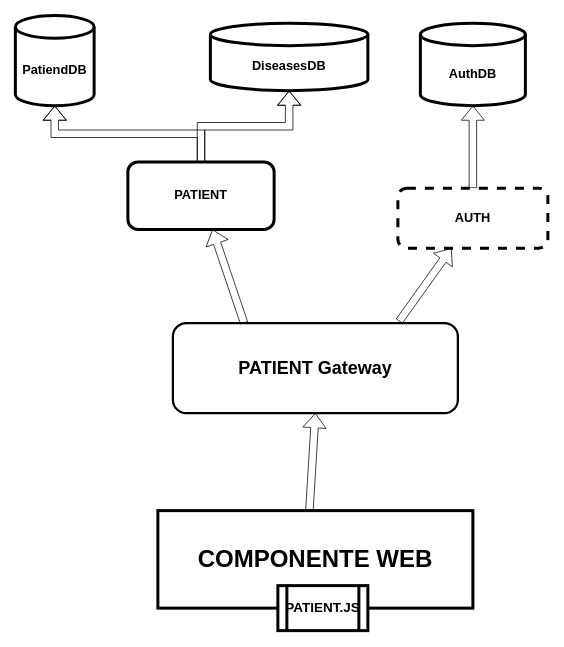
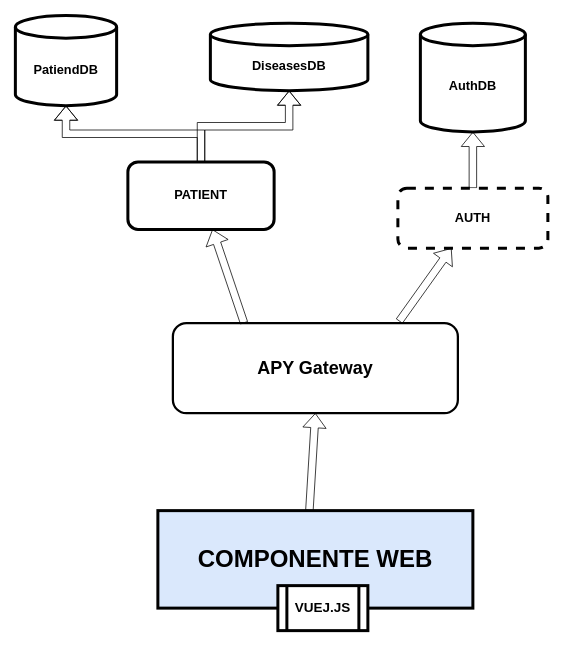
  <mxCell id="0" />
  <mxCell id="1" parent="0" />
- <mxCell id="2" value="PATIENT Gateway" style="rounded=1;whiteSpace=wrap;html=1;fontSize=24;fontStyle=1;strokeWidth=3;" vertex="1" parent="1"><mxGeometry x="230" y="430" width="380" height="120" as="geometry" /></mxCell>
- <mxCell id="3" value="&lt;h1 style=&quot;font-size: 32px&quot;&gt;COMPONENTE WEB&lt;/h1&gt;" style="rounded=0;whiteSpace=wrap;html=1;strokeWidth=4;" vertex="1" parent="1"><mxGeometry x="210" y="680" width="420" height="130" as="geometry" /></mxCell>
- <mxCell id="4" value="&lt;h4 style=&quot;font-size: 18px&quot;&gt;PATIENT.JS&lt;/h4&gt;" style="shape=process;whiteSpace=wrap;html=1;backgroundOutline=1;fontSize=32;strokeWidth=4;" vertex="1" parent="1"><mxGeometry x="370" y="780" width="120" height="60" as="geometry" /></mxCell>
+ <mxCell id="2" value="APY Gateway" style="rounded=1;whiteSpace=wrap;html=1;fontSize=24;fontStyle=1;strokeWidth=3;" vertex="1" parent="1"><mxGeometry x="230" y="430" width="380" height="120" as="geometry" /></mxCell>
+ <mxCell id="3" value="&lt;h1 style=&quot;font-size: 32px&quot;&gt;COMPONENTE WEB&lt;/h1&gt;" style="rounded=0;whiteSpace=wrap;html=1;strokeWidth=4;fillColor=#dae8fc;" vertex="1" parent="1"><mxGeometry x="210" y="680" width="420" height="130" as="geometry" /></mxCell>
+ <mxCell id="4" value="&lt;h4 style=&quot;font-size: 18px&quot;&gt;VUEJ.JS&lt;/h4&gt;" style="shape=process;whiteSpace=wrap;html=1;backgroundOutline=1;fontSize=32;strokeWidth=4;" vertex="1" parent="1"><mxGeometry x="370" y="780" width="120" height="60" as="geometry" /></mxCell>
  <mxCell id="5" value="" style="endArrow=classic;html=1;rounded=0;fontSize=18;shape=flexArrow;exitX=0.481;exitY=0;exitDx=0;exitDy=0;exitPerimeter=0;entryX=0.5;entryY=1;entryDx=0;entryDy=0;" edge="1" parent="1" source="3" target="2"><mxGeometry width="50" height="50" relative="1" as="geometry"><mxPoint x="400" y="670" as="sourcePoint" /><mxPoint x="450" y="620" as="targetPoint" /></mxGeometry></mxCell>
  <mxCell id="6" value="" style="shape=flexArrow;endArrow=classic;html=1;rounded=0;fontSize=17;exitX=0.794;exitY=-0.02;exitDx=0;exitDy=0;exitPerimeter=0;" edge="1" parent="1" source="2" target="9"><mxGeometry width="50" height="50" relative="1" as="geometry"><mxPoint x="430" y="340" as="sourcePoint" /><mxPoint x="537.215" y="310" as="targetPoint" /></mxGeometry></mxCell>
  <mxCell id="7" value="" style="shape=flexArrow;endArrow=classic;html=1;rounded=0;fontSize=17;exitX=0.25;exitY=0;exitDx=0;exitDy=0;" edge="1" parent="1" source="2" target="12"><mxGeometry width="50" height="50" relative="1" as="geometry"><mxPoint x="430" y="340" as="sourcePoint" /><mxPoint x="325" y="310" as="targetPoint" /></mxGeometry></mxCell>
  <mxCell id="8" style="edgeStyle=orthogonalEdgeStyle;shape=flexArrow;rounded=0;orthogonalLoop=1;jettySize=auto;html=1;fontSize=17;" edge="1" parent="1" source="9" target="14"><mxGeometry relative="1" as="geometry"><mxPoint x="529.995" y="210" as="targetPoint" /></mxGeometry></mxCell>
  <mxCell id="9" value="AUTH" style="rounded=1;whiteSpace=wrap;html=1;fontSize=17;strokeWidth=4;fontStyle=1;dashed=1;" vertex="1" parent="1"><mxGeometry x="530" y="250" width="200" height="80" as="geometry" /></mxCell>
  <mxCell id="10" style="edgeStyle=orthogonalEdgeStyle;shape=flexArrow;rounded=0;orthogonalLoop=1;jettySize=auto;html=1;exitX=0.5;exitY=0;exitDx=0;exitDy=0;entryX=0.5;entryY=1;entryDx=0;entryDy=0;entryPerimeter=0;fontSize=17;" edge="1" parent="1" source="12" target="13"><mxGeometry relative="1" as="geometry" /></mxCell>
  <mxCell id="11" style="edgeStyle=orthogonalEdgeStyle;shape=flexArrow;rounded=0;orthogonalLoop=1;jettySize=auto;html=1;exitX=0.5;exitY=0;exitDx=0;exitDy=0;fontSize=17;" edge="1" parent="1" source="12" target="15"><mxGeometry relative="1" as="geometry"><mxPoint x="370" y="140" as="targetPoint" /></mxGeometry></mxCell>
  <mxCell id="12" value="PATIENT" style="rounded=1;whiteSpace=wrap;html=1;fontSize=17;strokeWidth=4;fontStyle=1" vertex="1" parent="1"><mxGeometry x="170" y="215" width="195" height="90" as="geometry" /></mxCell>
- <mxCell id="13" value="PatiendDB" style="shape=cylinder3;whiteSpace=wrap;html=1;boundedLbl=1;backgroundOutline=1;size=15;fontSize=17;strokeWidth=4;fontStyle=1" vertex="1" parent="1"><mxGeometry x="20" y="20" width="105" height="120" as="geometry" /></mxCell>
- <mxCell id="14" value="AuthDB" style="shape=cylinder3;whiteSpace=wrap;html=1;boundedLbl=1;backgroundOutline=1;size=15;fontSize=17;strokeWidth=4;fontStyle=1" vertex="1" parent="1"><mxGeometry x="560" width="140" height="110" as="geometry" y="30" /></mxCell>
+ <mxCell id="13" value="PatiendDB" style="shape=cylinder3;whiteSpace=wrap;html=1;boundedLbl=1;backgroundOutline=1;size=15;fontSize=17;strokeWidth=4;fontStyle=1" vertex="1" parent="1"><mxGeometry x="20" y="20" width="135" height="120" as="geometry" /></mxCell>
+ <mxCell id="14" value="AuthDB" style="shape=cylinder3;whiteSpace=wrap;html=1;boundedLbl=1;backgroundOutline=1;size=15;fontSize=17;strokeWidth=4;fontStyle=1" vertex="1" parent="1"><mxGeometry x="560" y="30" width="140" height="145" as="geometry" /></mxCell>
  <mxCell id="15" value="DiseasesDB" style="shape=cylinder3;whiteSpace=wrap;html=1;boundedLbl=1;backgroundOutline=1;size=15;fontSize=17;strokeWidth=4;fontStyle=1" vertex="1" parent="1"><mxGeometry x="280" y="30" width="210" height="90" as="geometry" /></mxCell>
